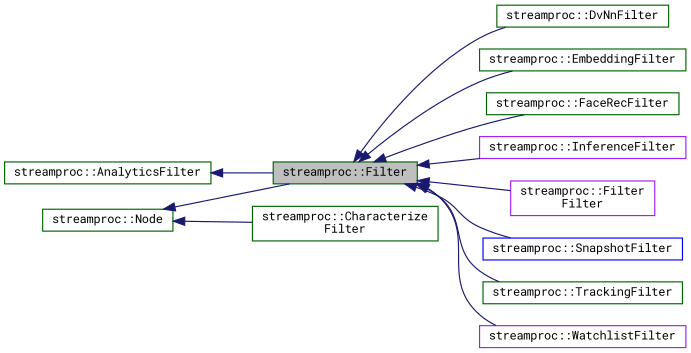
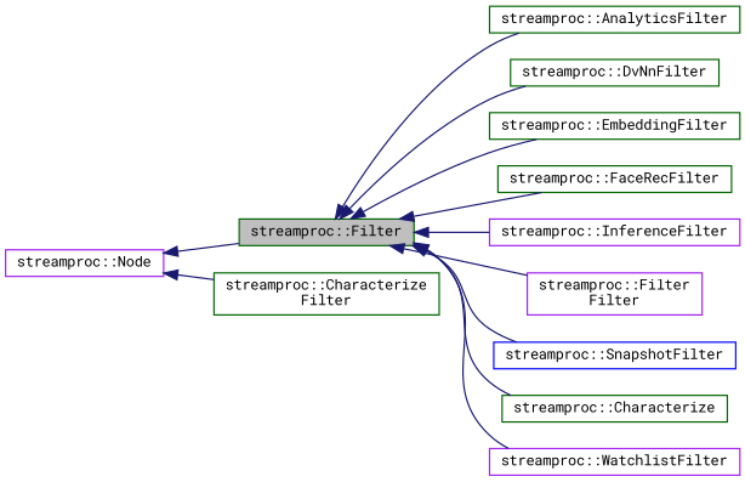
  digraph {
    fontname="Roboto Mono"
    rankdir=LR
    node [color=darkgreen fillcolor=white fontname="Roboto Mono" fontsize=10 shape=record style=filled]
    edge [color=midnightblue dir=back fontname="Roboto Mono" fontsize=10 labelfontname=Helvetica labelfontsize=10 style=solid]
    n1 [fillcolor=grey75 fontcolor=black height=0.2 label="streamproc::Filter" width=0.4]
    n2 [height=0.2 label="streamproc::AnalyticsFilter" width=0.4]
    n3 [height=0.2 label="streamproc::DvNnFilter" width=0.4]
    n4 [height=0.2 label="streamproc::EmbeddingFilter" width=0.4]
    n5 [height=0.2 label="streamproc::FaceRecFilter" width=0.4]
    n6 [color=purple height=0.2 label="streamproc::InferenceFilter" width=0.4]
    n7 [color=purple height=0.2 label="streamproc::Filter\lFilter" width=0.4]
    n8 [color=blue height=0.2 label="streamproc::SnapshotFilter" width=0.4]
-   n9 [height=0.2 label="streamproc::TrackingFilter" width=0.4]
+   n9 [height=0.2 label="streamproc::Characterize" width=0.4]
    n10 [color=purple height=0.2 label="streamproc::WatchlistFilter" width=0.4]
    n11 [height=0.2 label="streamproc::Characterize\lFilter" width=0.4]
-   n12 [height=0.2 label="streamproc::Node" width=0.4]
-   n2 -> n1
+   n12 [color=purple height=0.2 label="streamproc::Node" width=0.4]
+   n1 -> n2
    n1 -> n3
    n1 -> n4
    n1 -> n5
    n1 -> n6
    n1 -> n7
    n1 -> n8
    n1 -> n9
    n1 -> n10
    n12 -> n1
    n12 -> n11
  }
